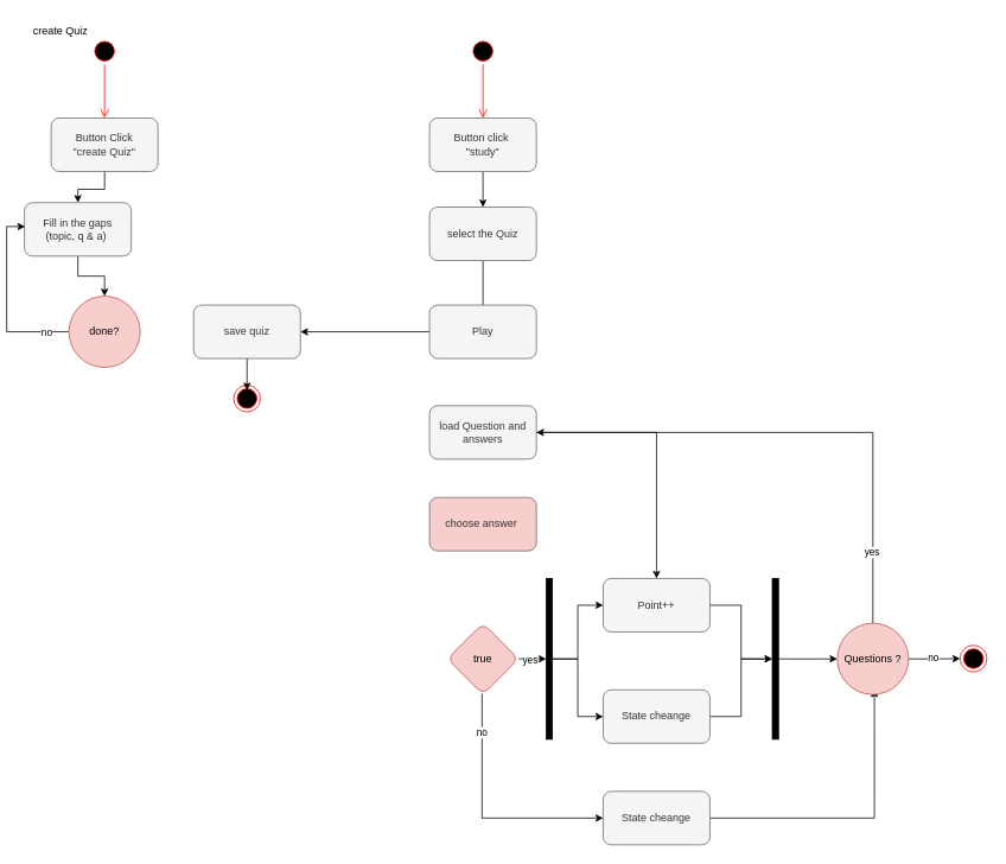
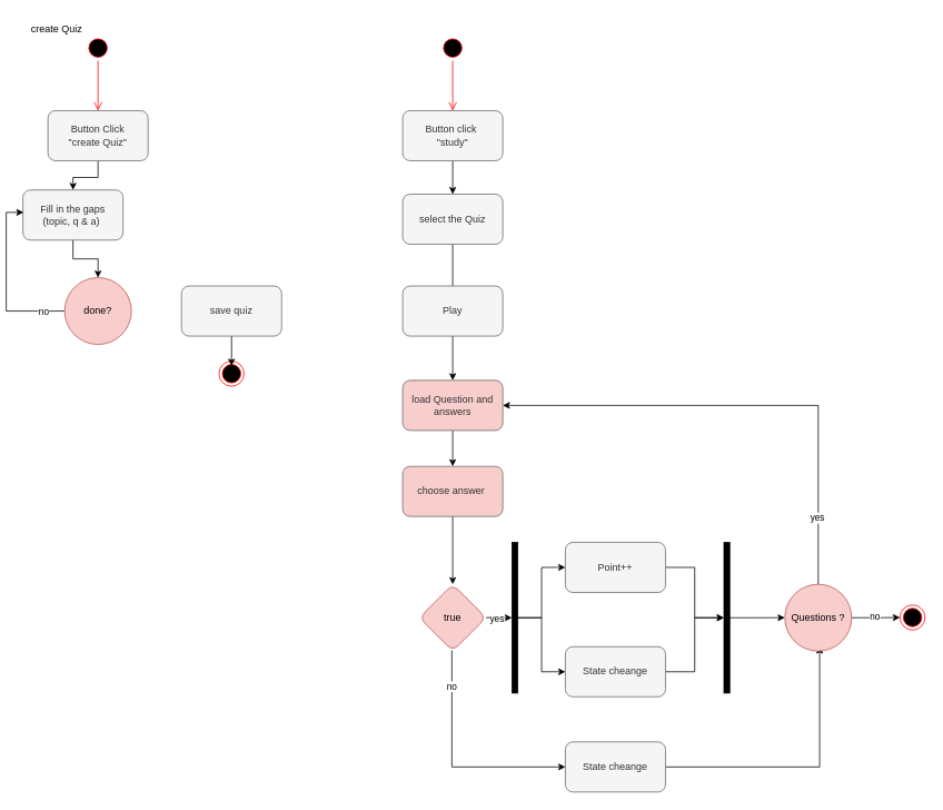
  <mxCell id="0" />
  <mxCell id="1" parent="0" />
  <mxCell id="2" value="" style="ellipse;html=1;shape=endState;fillColor=#000000;strokeColor=#ff0000;" vertex="1" parent="1"><mxGeometry x="255.97" y="432" width="30" height="30" as="geometry" /></mxCell>
  <mxCell id="3" value="" style="ellipse;html=1;shape=startState;fillColor=#000000;strokeColor=#ff0000;" vertex="1" parent="1"><mxGeometry x="95.97" y="42" width="30" height="30" as="geometry" /></mxCell>
  <mxCell id="4" value="" style="edgeStyle=orthogonalEdgeStyle;html=1;verticalAlign=bottom;endArrow=open;endSize=8;strokeColor=#ff0000;rounded=0;" edge="1" source="3" parent="1" target="6"><mxGeometry relative="1" as="geometry"><mxPoint x="110.97" y="132" as="targetPoint" /></mxGeometry></mxCell>
  <mxCell id="5" value="" style="edgeStyle=orthogonalEdgeStyle;rounded=0;orthogonalLoop=1;jettySize=auto;html=1;" edge="1" parent="1" source="6" target="8"><mxGeometry relative="1" as="geometry" /></mxCell>
  <mxCell id="6" value="Button Click&lt;br&gt;&quot;create Quiz&quot;" style="rounded=1;whiteSpace=wrap;html=1;fillColor=#f5f5f5;fontColor=#333333;strokeColor=#666666;" vertex="1" parent="1"><mxGeometry x="50.97" y="132" width="120" height="60" as="geometry" /></mxCell>
  <mxCell id="7" value="" style="edgeStyle=orthogonalEdgeStyle;rounded=0;orthogonalLoop=1;jettySize=auto;html=1;" edge="1" parent="1" source="8" target="11"><mxGeometry relative="1" as="geometry" /></mxCell>
  <mxCell id="8" value="Fill in the gaps&lt;br&gt;(topic, q &amp;amp; a)&amp;nbsp;" style="rounded=1;whiteSpace=wrap;html=1;fillColor=#f5f5f5;fontColor=#333333;strokeColor=#666666;" vertex="1" parent="1"><mxGeometry x="20.97" y="227" width="120" height="60" as="geometry" /></mxCell>
  <mxCell id="9" style="edgeStyle=orthogonalEdgeStyle;rounded=0;orthogonalLoop=1;jettySize=auto;html=1;exitX=0;exitY=0.5;exitDx=0;exitDy=0;entryX=0.006;entryY=0.447;entryDx=0;entryDy=0;entryPerimeter=0;" edge="1" parent="1" source="11" target="8"><mxGeometry relative="1" as="geometry" /></mxCell>
  <mxCell id="10" value="no" style="edgeLabel;html=1;align=center;verticalAlign=middle;resizable=0;points=[];" vertex="1" connectable="0" parent="9"><mxGeometry x="-0.753" relative="1" as="geometry"><mxPoint x="1" as="offset" /></mxGeometry></mxCell>
  <mxCell id="11" value="done?" style="ellipse;whiteSpace=wrap;html=1;fillColor=#f8cecc;strokeColor=#b85450;" vertex="1" parent="1"><mxGeometry x="70.97" y="332" width="80" height="80" as="geometry" /></mxCell>
  <mxCell id="12" style="edgeStyle=orthogonalEdgeStyle;rounded=0;orthogonalLoop=1;jettySize=auto;html=1;entryX=0.498;entryY=0.187;entryDx=0;entryDy=0;entryPerimeter=0;" edge="1" parent="1" source="13" target="2"><mxGeometry relative="1" as="geometry" /></mxCell>
  <mxCell id="13" value="save quiz" style="whiteSpace=wrap;html=1;rounded=1;fillColor=#f5f5f5;fontColor=#333333;strokeColor=#666666;" vertex="1" parent="1"><mxGeometry x="210.97" y="342" width="120" height="60" as="geometry" /></mxCell>
  <mxCell id="14" value="create Quiz" style="text;html=1;align=center;verticalAlign=middle;resizable=0;points=[];autosize=1;strokeColor=none;fillColor=none;" vertex="1" parent="1"><mxGeometry x="21" y="20" width="80" height="30" as="geometry" /></mxCell>
  <mxCell id="15" value="" style="ellipse;html=1;shape=startState;fillColor=#000000;strokeColor=#ff0000;" vertex="1" parent="1"><mxGeometry x="521" y="42" width="30" height="30" as="geometry" /></mxCell>
  <mxCell id="16" value="" style="edgeStyle=orthogonalEdgeStyle;html=1;verticalAlign=bottom;endArrow=open;endSize=8;strokeColor=#ff0000;rounded=0;entryX=0.5;entryY=0;entryDx=0;entryDy=0;" edge="1" source="15" parent="1" target="18"><mxGeometry relative="1" as="geometry"><mxPoint x="536" y="132" as="targetPoint" /></mxGeometry></mxCell>
  <mxCell id="17" value="" style="edgeStyle=orthogonalEdgeStyle;rounded=0;orthogonalLoop=1;jettySize=auto;html=1;" edge="1" parent="1" source="18" target="20"><mxGeometry relative="1" as="geometry" /></mxCell>
  <mxCell id="18" value="Button click&amp;nbsp;&lt;br&gt;&quot;study&quot;" style="rounded=1;whiteSpace=wrap;html=1;fillColor=#f5f5f5;fontColor=#333333;strokeColor=#666666;" vertex="1" parent="1"><mxGeometry x="476" y="132" width="120" height="60" as="geometry" /></mxCell>
  <mxCell id="19" value="" style="edgeStyle=orthogonalEdgeStyle;rounded=0;orthogonalLoop=1;jettySize=auto;html=1;endArrow=none;" edge="1" parent="1" source="20" target="22"><mxGeometry relative="1" as="geometry" /></mxCell>
  <mxCell id="20" value="select the Quiz" style="whiteSpace=wrap;html=1;rounded=1;fillColor=#f5f5f5;fontColor=#333333;strokeColor=#666666;" vertex="1" parent="1"><mxGeometry x="476" y="232" width="120" height="60" as="geometry" /></mxCell>
- <mxCell id="21" value="" style="edgeStyle=orthogonalEdgeStyle;rounded=0;orthogonalLoop=1;jettySize=auto;html=1;" edge="1" parent="1" source="22" target="13"><mxGeometry relative="1" as="geometry" /></mxCell>
+ <mxCell id="21" value="" style="edgeStyle=orthogonalEdgeStyle;rounded=0;orthogonalLoop=1;jettySize=auto;html=1;" edge="1" parent="1" source="22" target="24"><mxGeometry relative="1" as="geometry" /></mxCell>
  <mxCell id="22" value="Play" style="whiteSpace=wrap;html=1;rounded=1;fillColor=#f5f5f5;fontColor=#333333;strokeColor=#666666;" vertex="1" parent="1"><mxGeometry x="476" y="342" width="120" height="60" as="geometry" /></mxCell>
- <mxCell id="23" value="" style="edgeStyle=orthogonalEdgeStyle;rounded=0;orthogonalLoop=1;jettySize=auto;html=1;" edge="1" parent="1" source="24" target="33"><mxGeometry relative="1" as="geometry" /></mxCell>
- <mxCell id="24" value="load Question and answers" style="whiteSpace=wrap;html=1;fillColor=#f5f5f5;strokeColor=#666666;fontColor=#333333;rounded=1;" vertex="1" parent="1"><mxGeometry x="476" y="455" width="120" height="60" as="geometry" /></mxCell>
+ <mxCell id="23" value="" style="edgeStyle=orthogonalEdgeStyle;rounded=0;orthogonalLoop=1;jettySize=auto;html=1;" edge="1" parent="1" source="24" target="26"><mxGeometry relative="1" as="geometry" /></mxCell>
+ <mxCell id="24" value="load Question and answers" style="whiteSpace=wrap;html=1;fillColor=#f8cecc;strokeColor=#666666;fontColor=#333333;rounded=1;" vertex="1" parent="1"><mxGeometry x="476" y="455" width="120" height="60" as="geometry" /></mxCell>
+ <mxCell id="25" value="" style="edgeStyle=orthogonalEdgeStyle;rounded=0;orthogonalLoop=1;jettySize=auto;html=1;" edge="1" parent="1" source="26" target="31"><mxGeometry relative="1" as="geometry" /></mxCell>
  <mxCell id="26" value="choose answer&amp;nbsp;" style="whiteSpace=wrap;html=1;fillColor=#f8cecc;strokeColor=#666666;fontColor=#333333;rounded=1;" vertex="1" parent="1"><mxGeometry x="476" y="558" width="120" height="60" as="geometry" /></mxCell>
  <mxCell id="27" style="edgeStyle=orthogonalEdgeStyle;rounded=0;orthogonalLoop=1;jettySize=auto;html=1;exitX=1;exitY=0.5;exitDx=0;exitDy=0;" edge="1" parent="1" source="31" target="38"><mxGeometry relative="1" as="geometry" /></mxCell>
  <mxCell id="28" value="yes" style="edgeLabel;html=1;align=center;verticalAlign=middle;resizable=0;points=[];" vertex="1" connectable="0" parent="27"><mxGeometry x="-0.27" y="-1" relative="1" as="geometry"><mxPoint x="2" as="offset" /></mxGeometry></mxCell>
  <mxCell id="29" style="edgeStyle=orthogonalEdgeStyle;rounded=0;orthogonalLoop=1;jettySize=auto;html=1;entryX=0;entryY=0.5;entryDx=0;entryDy=0;" edge="1" parent="1" source="31" target="42"><mxGeometry relative="1" as="geometry"><Array as="points"><mxPoint x="535" y="918" /></Array></mxGeometry></mxCell>
  <mxCell id="30" value="no" style="edgeLabel;html=1;align=center;verticalAlign=middle;resizable=0;points=[];" vertex="1" connectable="0" parent="29"><mxGeometry x="-0.688" y="-1" relative="1" as="geometry"><mxPoint as="offset" /></mxGeometry></mxCell>
  <mxCell id="31" value="true" style="rhombus;whiteSpace=wrap;html=1;fillColor=#f8cecc;strokeColor=#b85450;rounded=1;" vertex="1" parent="1"><mxGeometry x="496" y="699.25" width="80" height="80" as="geometry" /></mxCell>
  <mxCell id="32" style="edgeStyle=orthogonalEdgeStyle;rounded=0;orthogonalLoop=1;jettySize=auto;html=1;exitX=1;exitY=0.5;exitDx=0;exitDy=0;" edge="1" parent="1" source="33" target="40"><mxGeometry relative="1" as="geometry" /></mxCell>
  <mxCell id="33" value="Point++" style="whiteSpace=wrap;html=1;fillColor=#f5f5f5;strokeColor=#666666;rounded=1;fontColor=#333333;" vertex="1" parent="1"><mxGeometry x="671" y="649" width="120" height="60" as="geometry" /></mxCell>
  <mxCell id="34" style="edgeStyle=orthogonalEdgeStyle;rounded=0;orthogonalLoop=1;jettySize=auto;html=1;exitX=1;exitY=0.5;exitDx=0;exitDy=0;" edge="1" parent="1" source="35" target="40"><mxGeometry relative="1" as="geometry" /></mxCell>
  <mxCell id="35" value="State cheange" style="whiteSpace=wrap;html=1;fillColor=#f5f5f5;strokeColor=#666666;rounded=1;fontColor=#333333;" vertex="1" parent="1"><mxGeometry x="671" y="774" width="120" height="60" as="geometry" /></mxCell>
  <mxCell id="36" style="edgeStyle=orthogonalEdgeStyle;rounded=0;orthogonalLoop=1;jettySize=auto;html=1;curved=0;entryX=0;entryY=0.5;entryDx=0;entryDy=0;" edge="1" parent="1" source="38" target="33"><mxGeometry relative="1" as="geometry" /></mxCell>
  <mxCell id="37" style="edgeStyle=orthogonalEdgeStyle;rounded=0;orthogonalLoop=1;jettySize=auto;html=1;curved=0;entryX=0;entryY=0.5;entryDx=0;entryDy=0;" edge="1" parent="1" source="38" target="35"><mxGeometry relative="1" as="geometry" /></mxCell>
  <mxCell id="38" value="" style="html=1;points=[[0,0,0,0,5],[0,1,0,0,-5],[1,0,0,0,5],[1,1,0,0,-5]];perimeter=orthogonalPerimeter;outlineConnect=0;targetShapes=umlLifeline;portConstraint=eastwest;newEdgeStyle={&quot;curved&quot;:0,&quot;rounded&quot;:0};fillColor=#000000;" vertex="1" parent="1"><mxGeometry x="607" y="649" width="7" height="180.5" as="geometry" /></mxCell>
  <mxCell id="39" style="edgeStyle=orthogonalEdgeStyle;rounded=0;orthogonalLoop=1;jettySize=auto;html=1;curved=0;entryX=0;entryY=0.5;entryDx=0;entryDy=0;" edge="1" parent="1" source="40" target="47"><mxGeometry relative="1" as="geometry" /></mxCell>
  <mxCell id="40" value="" style="html=1;points=[[0,0,0,0,5],[0,1,0,0,-5],[1,0,0,0,5],[1,1,0,0,-5]];perimeter=orthogonalPerimeter;outlineConnect=0;targetShapes=umlLifeline;portConstraint=eastwest;newEdgeStyle={&quot;curved&quot;:0,&quot;rounded&quot;:0};fillColor=#000000;" vertex="1" parent="1"><mxGeometry x="861" y="649" width="7" height="180.5" as="geometry" /></mxCell>
  <mxCell id="41" style="edgeStyle=orthogonalEdgeStyle;rounded=0;orthogonalLoop=1;jettySize=auto;html=1;exitX=1;exitY=0.5;exitDx=0;exitDy=0;entryX=0.521;entryY=0.93;entryDx=0;entryDy=0;entryPerimeter=0;" edge="1" parent="1" source="42" target="47"><mxGeometry relative="1" as="geometry" /></mxCell>
  <mxCell id="42" value="State cheange" style="whiteSpace=wrap;html=1;fillColor=#f5f5f5;strokeColor=#666666;rounded=1;fontColor=#333333;" vertex="1" parent="1"><mxGeometry x="671" y="888" width="120" height="60" as="geometry" /></mxCell>
  <mxCell id="43" style="edgeStyle=orthogonalEdgeStyle;rounded=0;orthogonalLoop=1;jettySize=auto;html=1;entryX=1;entryY=0.5;entryDx=0;entryDy=0;" edge="1" parent="1" source="47" target="24"><mxGeometry relative="1" as="geometry"><mxPoint x="698" y="455" as="targetPoint" /><Array as="points"><mxPoint x="974" y="485" /></Array></mxGeometry></mxCell>
  <mxCell id="44" value="yes" style="edgeLabel;html=1;align=center;verticalAlign=middle;resizable=0;points=[];" vertex="1" connectable="0" parent="43"><mxGeometry x="-0.729" y="2" relative="1" as="geometry"><mxPoint as="offset" /></mxGeometry></mxCell>
  <mxCell id="45" style="edgeStyle=orthogonalEdgeStyle;rounded=0;orthogonalLoop=1;jettySize=auto;html=1;exitX=1;exitY=0.5;exitDx=0;exitDy=0;entryX=0;entryY=0.5;entryDx=0;entryDy=0;" edge="1" parent="1" source="47" target="48"><mxGeometry relative="1" as="geometry" /></mxCell>
  <mxCell id="46" value="no" style="edgeLabel;html=1;align=center;verticalAlign=middle;resizable=0;points=[];" vertex="1" connectable="0" parent="45"><mxGeometry x="-0.086" y="2" relative="1" as="geometry"><mxPoint as="offset" /></mxGeometry></mxCell>
  <mxCell id="47" value="Questions ?" style="ellipse;whiteSpace=wrap;html=1;fillColor=#f8cecc;strokeColor=#b85450;" vertex="1" parent="1"><mxGeometry x="934" y="699.25" width="80" height="80" as="geometry" /></mxCell>
  <mxCell id="48" value="" style="ellipse;html=1;shape=endState;fillColor=#000000;strokeColor=#ff0000;" vertex="1" parent="1"><mxGeometry x="1072" y="724" width="30" height="30" as="geometry" /></mxCell>
